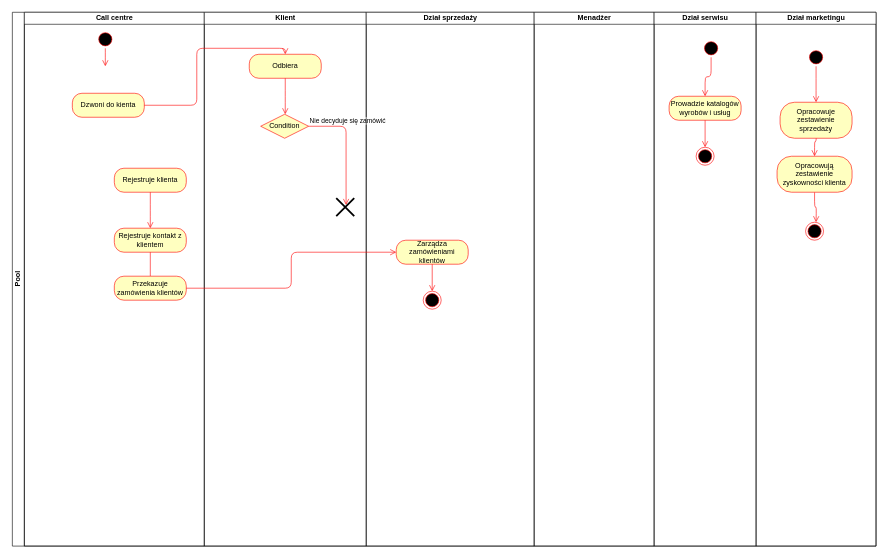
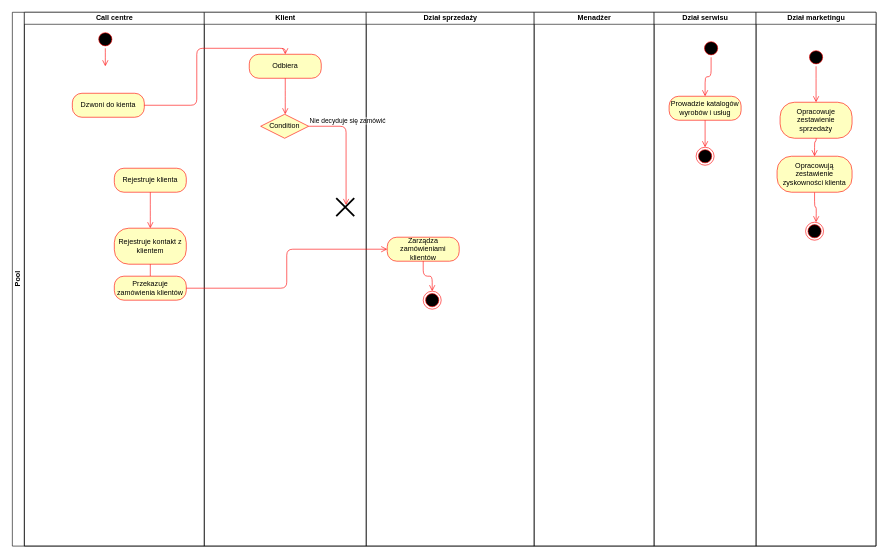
  <mxCell id="0" />
  <mxCell id="1" parent="0" />
  <mxCell id="2" value="Pool" style="swimlane;html=1;childLayout=stackLayout;resizeParent=1;resizeParentMax=0;startSize=20;horizontal=0;horizontalStack=1;" parent="1" vertex="1"><mxGeometry y="20" width="1440" height="890" as="geometry" x="20" /></mxCell>
  <mxCell id="3" value="Call centre" style="swimlane;html=1;startSize=20;" parent="2" vertex="1"><mxGeometry x="20" width="300" height="890" as="geometry" /></mxCell>
  <mxCell id="4" value="" style="ellipse;html=1;shape=startState;fillColor=#000000;strokeColor=#ff0000;" parent="3" vertex="1"><mxGeometry x="120" y="30" width="30" height="30" as="geometry" /></mxCell>
  <mxCell id="5" value="" style="edgeStyle=orthogonalEdgeStyle;html=1;verticalAlign=bottom;endArrow=open;endSize=8;strokeColor=#ff0000;" parent="3" source="4" edge="1"><mxGeometry relative="1" as="geometry"><mxPoint x="135" y="90" as="targetPoint" /></mxGeometry></mxCell>
  <mxCell id="6" value="Dzwoni do kienta" style="rounded=1;whiteSpace=wrap;html=1;arcSize=40;fontColor=#000000;fillColor=#ffffc0;strokeColor=#ff0000;" parent="3" vertex="1"><mxGeometry x="80" y="135" width="120" height="40" as="geometry" /></mxCell>
  <mxCell id="7" value="Rejestruje klienta" style="rounded=1;whiteSpace=wrap;html=1;arcSize=40;fontColor=#000000;fillColor=#ffffc0;strokeColor=#ff0000;" parent="3" vertex="1"><mxGeometry x="150" y="260" width="120" height="40" as="geometry" /></mxCell>
  <mxCell id="8" value="" style="edgeStyle=orthogonalEdgeStyle;html=1;verticalAlign=bottom;endArrow=open;endSize=8;strokeColor=#ff0000;" parent="3" source="7" edge="1"><mxGeometry relative="1" as="geometry"><mxPoint x="210" y="360" as="targetPoint" /></mxGeometry></mxCell>
- <mxCell id="9" value="Rejestruje kontakt z klientem" style="rounded=1;whiteSpace=wrap;html=1;arcSize=40;fontColor=#000000;fillColor=#ffffc0;strokeColor=#ff0000;" parent="3" vertex="1"><mxGeometry x="150" y="360" width="120" height="40" as="geometry" /></mxCell>
+ <mxCell id="9" value="Rejestruje kontakt z klientem" style="rounded=1;whiteSpace=wrap;html=1;arcSize=40;fontColor=#000000;fillColor=#ffffc0;strokeColor=#ff0000;" parent="3" vertex="1"><mxGeometry x="150" y="360" width="120" height="60" as="geometry" /></mxCell>
  <mxCell id="10" value="" style="edgeStyle=orthogonalEdgeStyle;html=1;verticalAlign=bottom;endArrow=none;endSize=8;strokeColor=#ff0000;entryX=0.5;entryY=0;entryDx=0;entryDy=0;" parent="3" source="9" target="11" edge="1"><mxGeometry relative="1" as="geometry"><mxPoint x="210" y="460" as="targetPoint" /></mxGeometry></mxCell>
  <mxCell id="11" value="Przekazuje zamówienia klientów " style="rounded=1;whiteSpace=wrap;html=1;arcSize=40;fontColor=#000000;fillColor=#ffffc0;strokeColor=#ff0000;" parent="3" vertex="1"><mxGeometry x="150" y="440" width="120" height="40" as="geometry" /></mxCell>
  <mxCell id="12" value="Klient" style="swimlane;html=1;startSize=20;" parent="2" vertex="1"><mxGeometry x="320" width="270" height="890" as="geometry" /></mxCell>
  <mxCell id="13" value="Condition" style="rhombus;whiteSpace=wrap;html=1;fillColor=#ffffc0;strokeColor=#ff0000;" parent="12" vertex="1"><mxGeometry x="94" y="170" width="80" height="40" as="geometry" /></mxCell>
  <mxCell id="14" value="Nie decyduje się zamówić" style="edgeStyle=orthogonalEdgeStyle;html=1;align=left;verticalAlign=bottom;endArrow=open;endSize=8;strokeColor=#ff0000;entryX=0.547;entryY=0.373;entryDx=0;entryDy=0;entryPerimeter=0;" parent="12" source="13" edge="1" target="17"><mxGeometry x="-1" relative="1" as="geometry"><mxPoint x="220" y="240" as="targetPoint" /></mxGeometry></mxCell>
  <mxCell id="15" value="Odbiera" style="rounded=1;whiteSpace=wrap;html=1;arcSize=40;fontColor=#000000;fillColor=#ffffc0;strokeColor=#ff0000;" parent="12" vertex="1"><mxGeometry x="75" y="70" width="120" height="40" as="geometry" /></mxCell>
  <mxCell id="16" value="" style="edgeStyle=orthogonalEdgeStyle;html=1;verticalAlign=bottom;endArrow=open;endSize=8;strokeColor=#ff0000;" parent="12" source="15" edge="1"><mxGeometry relative="1" as="geometry"><mxPoint x="135" y="170" as="targetPoint" /></mxGeometry></mxCell>
  <mxCell id="17" value="" style="shape=umlDestroy;whiteSpace=wrap;html=1;strokeWidth=3;" parent="12" vertex="1"><mxGeometry x="220" y="310" width="30" height="30" as="geometry" /></mxCell>
  <mxCell id="18" value="Dział sprzedaży" style="swimlane;html=1;startSize=20;" parent="2" vertex="1"><mxGeometry x="590" width="280" height="890" as="geometry" /></mxCell>
- <mxCell id="19" value="Zarządza zamówieniami klientów" style="rounded=1;whiteSpace=wrap;html=1;arcSize=40;fontColor=#000000;fillColor=#ffffc0;strokeColor=#ff0000;" parent="18" vertex="1"><mxGeometry x="50" y="380" width="120" height="40" as="geometry" /></mxCell>
+ <mxCell id="19" value="Zarządza zamówieniami klientów" style="rounded=1;whiteSpace=wrap;html=1;arcSize=40;fontColor=#000000;fillColor=#ffffc0;strokeColor=#ff0000;" parent="18" vertex="1"><mxGeometry x="35" y="375" width="120" height="40" as="geometry" /></mxCell>
  <mxCell id="20" value="" style="edgeStyle=orthogonalEdgeStyle;html=1;verticalAlign=bottom;endArrow=open;endSize=8;strokeColor=#ff0000;" parent="18" source="19" target="21" edge="1"><mxGeometry relative="1" as="geometry"><mxPoint x="110" y="480" as="targetPoint" /></mxGeometry></mxCell>
  <mxCell id="21" value="" style="ellipse;html=1;shape=endState;fillColor=#000000;strokeColor=#ff0000;" parent="18" vertex="1"><mxGeometry x="95" y="465" width="30" height="30" as="geometry" /></mxCell>
  <mxCell id="22" value="Menadżer " style="swimlane;html=1;startSize=20;" parent="2" vertex="1"><mxGeometry x="870" width="200" height="890" as="geometry" /></mxCell>
  <mxCell id="23" value="Dział serwisu" style="swimlane;html=1;startSize=20;" parent="2" vertex="1"><mxGeometry x="1070" width="170" height="890" as="geometry" /></mxCell>
  <mxCell id="24" value="" style="ellipse;html=1;shape=startState;fillColor=#000000;strokeColor=#ff0000;" parent="23" vertex="1"><mxGeometry x="80" y="45" width="30" height="30" as="geometry" /></mxCell>
  <mxCell id="25" value="" style="edgeStyle=orthogonalEdgeStyle;html=1;verticalAlign=bottom;endArrow=open;endSize=8;strokeColor=#ff0000;entryX=0.5;entryY=0;entryDx=0;entryDy=0;" parent="23" source="24" target="26" edge="1"><mxGeometry relative="1" as="geometry"><mxPoint x="95" y="135" as="targetPoint" /></mxGeometry></mxCell>
  <mxCell id="26" value="Prowadzie katalogów wyrobów i usług" style="rounded=1;whiteSpace=wrap;html=1;arcSize=40;fontColor=#000000;fillColor=#ffffc0;strokeColor=#ff0000;" parent="23" vertex="1"><mxGeometry x="25" y="140" width="120" height="40" as="geometry" /></mxCell>
  <mxCell id="27" value="" style="edgeStyle=orthogonalEdgeStyle;html=1;verticalAlign=bottom;endArrow=open;endSize=8;strokeColor=#ff0000;" parent="23" source="26" target="28" edge="1"><mxGeometry relative="1" as="geometry"><mxPoint x="85" y="240" as="targetPoint" /></mxGeometry></mxCell>
  <mxCell id="28" value="" style="ellipse;html=1;shape=endState;fillColor=#000000;strokeColor=#ff0000;" parent="23" vertex="1"><mxGeometry x="70" y="225" width="30" height="30" as="geometry" /></mxCell>
  <mxCell id="29" value="Dział marketingu" style="swimlane;html=1;startSize=20;" parent="2" vertex="1"><mxGeometry x="1240" width="200" height="890" as="geometry" /></mxCell>
  <mxCell id="30" value="" style="ellipse;html=1;shape=startState;fillColor=#000000;strokeColor=#ff0000;" parent="29" vertex="1"><mxGeometry x="85" y="60" width="30" height="30" as="geometry" /></mxCell>
  <mxCell id="31" value="" style="edgeStyle=orthogonalEdgeStyle;html=1;verticalAlign=bottom;endArrow=open;endSize=8;strokeColor=#ff0000;" parent="29" source="30" edge="1"><mxGeometry relative="1" as="geometry"><mxPoint x="100" y="150" as="targetPoint" /></mxGeometry></mxCell>
  <mxCell id="32" value="" style="edgeStyle=orthogonalEdgeStyle;html=1;verticalAlign=bottom;endArrow=open;endSize=8;strokeColor=#ff0000;entryX=0.5;entryY=0;entryDx=0;entryDy=0;" parent="29" target="35" edge="1"><mxGeometry relative="1" as="geometry"><mxPoint x="100" y="250" as="targetPoint" /><mxPoint x="100" y="190" as="sourcePoint" /></mxGeometry></mxCell>
  <mxCell id="33" value="" style="edgeStyle=orthogonalEdgeStyle;html=1;verticalAlign=bottom;endArrow=open;endSize=8;strokeColor=#ff0000;exitX=0.5;exitY=1;exitDx=0;exitDy=0;" parent="29" source="35" edge="1"><mxGeometry relative="1" as="geometry"><mxPoint x="100" y="350" as="targetPoint" /><mxPoint x="102.5" y="310" as="sourcePoint" /></mxGeometry></mxCell>
  <mxCell id="34" value="Opracowuje zestawienie sprzedaży" style="rounded=1;whiteSpace=wrap;html=1;arcSize=40;fontColor=#000000;fillColor=#ffffc0;strokeColor=#ff0000;" parent="29" vertex="1"><mxGeometry x="40" y="150" width="120" height="60" as="geometry" /></mxCell>
  <mxCell id="35" value="Opracowują zestawienie zyskowności klienta" style="rounded=1;whiteSpace=wrap;html=1;arcSize=40;fontColor=#000000;fillColor=#ffffc0;strokeColor=#ff0000;" parent="29" vertex="1"><mxGeometry x="35" y="240" width="125" height="60" as="geometry" /></mxCell>
  <mxCell id="36" value="" style="ellipse;html=1;shape=endState;fillColor=#000000;strokeColor=#ff0000;" parent="29" vertex="1"><mxGeometry x="82.5" y="350" width="30" height="30" as="geometry" /></mxCell>
  <mxCell id="37" value="" style="edgeStyle=orthogonalEdgeStyle;html=1;verticalAlign=bottom;endArrow=open;endSize=8;strokeColor=#ff0000;entryX=0.5;entryY=0;entryDx=0;entryDy=0;" parent="2" source="6" target="15" edge="1"><mxGeometry relative="1" as="geometry"><mxPoint x="155" y="190" as="targetPoint" /></mxGeometry></mxCell>
  <mxCell id="38" value="" style="edgeStyle=orthogonalEdgeStyle;html=1;verticalAlign=bottom;endArrow=open;endSize=8;strokeColor=#ff0000;entryX=0;entryY=0.5;entryDx=0;entryDy=0;" parent="2" source="11" target="19" edge="1"><mxGeometry relative="1" as="geometry"><mxPoint x="230" y="540" as="targetPoint" /></mxGeometry></mxCell>
